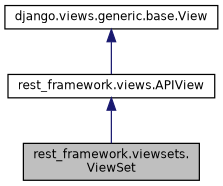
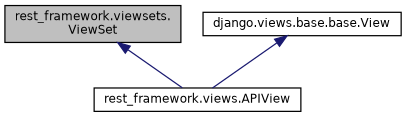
  digraph {
    node [color=black fillcolor=white fontname=Helvetica fontsize=10 shape=record style=filled]
    edge [color=midnightblue dir=back fontname=Helvetica fontsize=10 labelfontname=Helvetica labelfontsize=10 style=solid]
    n1 [fillcolor=grey75 fontcolor=black height=0.2 label="rest_framework.viewsets.\lViewSet" width=0.4]
    n2 [height=0.2 label="rest_framework.views.APIView" width=0.4]
-   n3 [height=0.2 label="django.views.generic.base.View" width=0.4]
-   n2 -> n1
+   n3 [height=0.2 label="django.views.base.base.View" width=0.4]
+   n1 -> n2
    n3 -> n2
  }
